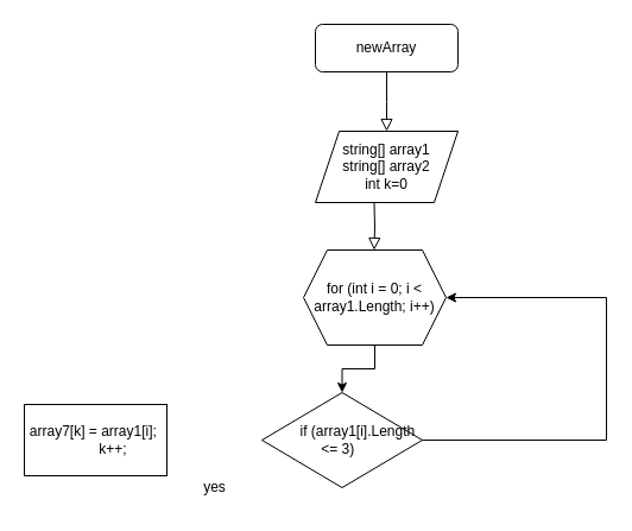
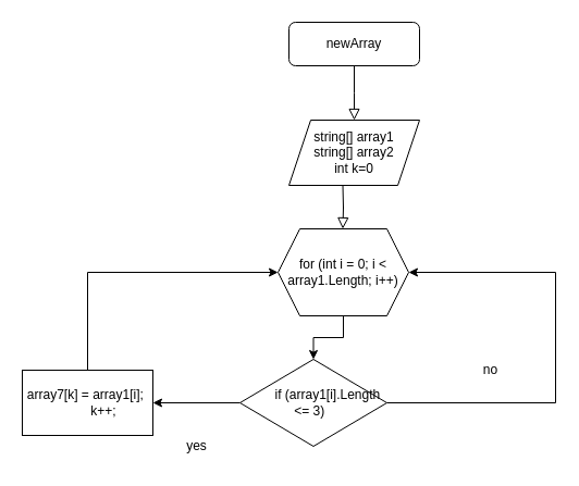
  <mxCell id="0" />
  <mxCell id="1" parent="0" />
  <mxCell id="2" value="" style="rounded=0;html=1;jettySize=auto;orthogonalLoop=1;fontSize=11;endArrow=block;endFill=0;endSize=8;strokeWidth=1;shadow=0;labelBackgroundColor=none;edgeStyle=orthogonalEdgeStyle;" parent="1" source="3" edge="1"><mxGeometry relative="1" as="geometry"><mxPoint x="325" y="110" as="targetPoint" /></mxGeometry></mxCell>
  <mxCell id="3" value="newArray" style="rounded=1;whiteSpace=wrap;html=1;fontSize=12;glass=0;strokeWidth=1;shadow=0;" parent="1" vertex="1"><mxGeometry x="265" y="20" width="120" height="40" as="geometry" /></mxCell>
  <mxCell id="4" value="" style="rounded=0;html=1;jettySize=auto;orthogonalLoop=1;fontSize=11;endArrow=block;endFill=0;endSize=8;strokeWidth=1;shadow=0;labelBackgroundColor=none;edgeStyle=orthogonalEdgeStyle;" parent="1" edge="1"><mxGeometry x="-1" y="81" relative="1" as="geometry"><mxPoint as="offset" /><mxPoint x="314.5" y="170" as="sourcePoint" /><mxPoint x="314.5" y="210" as="targetPoint" /></mxGeometry></mxCell>
  <mxCell id="5" value="string[] array1&lt;br&gt;string[] array2&lt;br&gt;int k=0" style="shape=parallelogram;perimeter=parallelogramPerimeter;whiteSpace=wrap;html=1;fixedSize=1;" vertex="1" parent="1"><mxGeometry x="265" y="110" width="120" height="60" as="geometry" /></mxCell>
  <mxCell id="6" style="edgeStyle=orthogonalEdgeStyle;rounded=0;orthogonalLoop=1;jettySize=auto;html=1;exitX=0.5;exitY=1;exitDx=0;exitDy=0;entryX=0.5;entryY=0;entryDx=0;entryDy=0;" edge="1" parent="1" source="7" target="10"><mxGeometry relative="1" as="geometry" /></mxCell>
  <mxCell id="7" value="for (int i = 0; i &amp;lt; array1.Length; i++)" style="shape=hexagon;perimeter=hexagonPerimeter2;whiteSpace=wrap;html=1;fixedSize=1;" vertex="1" parent="1"><mxGeometry x="255" y="210" width="120" height="80" as="geometry" /></mxCell>
+ <mxCell id="8" style="edgeStyle=orthogonalEdgeStyle;rounded=0;orthogonalLoop=1;jettySize=auto;html=1;exitX=0;exitY=0.5;exitDx=0;exitDy=0;entryX=1;entryY=0.5;entryDx=0;entryDy=0;" edge="1" parent="1" source="10" target="12"><mxGeometry relative="1" as="geometry" /></mxCell>
  <mxCell id="9" style="edgeStyle=orthogonalEdgeStyle;rounded=0;orthogonalLoop=1;jettySize=auto;html=1;exitX=1;exitY=0.5;exitDx=0;exitDy=0;entryX=1;entryY=0.5;entryDx=0;entryDy=0;" edge="1" parent="1" source="10" target="7"><mxGeometry relative="1" as="geometry"><Array as="points"><mxPoint x="510" y="370" /><mxPoint x="510" y="250" /></Array></mxGeometry></mxCell>
  <mxCell id="10" value="&amp;nbsp; &amp;nbsp; &amp;nbsp; &amp;nbsp; if (array1[i].Length &amp;lt;= 3) &amp;nbsp;" style="rhombus;whiteSpace=wrap;html=1;" vertex="1" parent="1"><mxGeometry x="220" y="330" width="135" height="80" as="geometry" /></mxCell>
+ <mxCell id="11" style="edgeStyle=orthogonalEdgeStyle;rounded=0;orthogonalLoop=1;jettySize=auto;html=1;exitX=0.5;exitY=0;exitDx=0;exitDy=0;entryX=0;entryY=0.5;entryDx=0;entryDy=0;" edge="1" parent="1" source="12" target="7"><mxGeometry relative="1" as="geometry" /></mxCell>
  <mxCell id="12" value="&amp;nbsp;array7[k] = array1[i]; &amp;nbsp; &amp;nbsp; &amp;nbsp; &amp;nbsp; &amp;nbsp; &amp;nbsp; &amp;nbsp;k++; &amp;nbsp;" style="rounded=0;whiteSpace=wrap;html=1;" vertex="1" parent="1"><mxGeometry x="20" y="340" width="120" height="60" as="geometry" /></mxCell>
  <mxCell id="13" value="yes" style="text;html=1;align=center;verticalAlign=middle;resizable=0;points=[];autosize=1;strokeColor=none;fillColor=none;" vertex="1" parent="1"><mxGeometry x="160" y="395" width="40" height="30" as="geometry" /></mxCell>
+ <mxCell id="14" value="no" style="text;html=1;align=center;verticalAlign=middle;resizable=0;points=[];autosize=1;strokeColor=none;fillColor=none;" vertex="1" parent="1"><mxGeometry x="430" y="325" width="40" height="30" as="geometry" /></mxCell>
